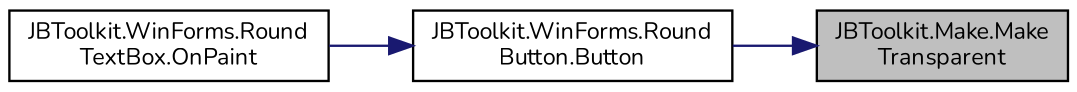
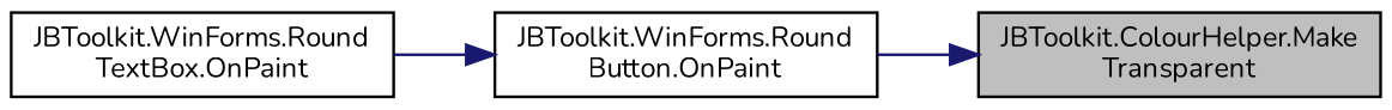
  digraph {
    fontname=Nunito
    rankdir=RL
    node [color=black fillcolor=white fontname=Nunito fontsize=10 shape=record style=filled]
    edge [color=midnightblue dir=back fontname=Nunito fontsize=10 labelfontname=Helvetica labelfontsize=10 style=solid]
-   n1 [fillcolor=grey75 fontcolor=black height=0.2 label="JBToolkit.Make.Make\lTransparent" width=0.4]
-   n2 [height=0.2 label="JBToolkit.WinForms.Round\lButton.Button" width=0.4]
+   n1 [fillcolor=grey75 fontcolor=black height=0.2 label="JBToolkit.ColourHelper.Make\lTransparent" width=0.4]
+   n2 [height=0.2 label="JBToolkit.WinForms.Round\lButton.OnPaint" width=0.4]
    n3 [height=0.2 label="JBToolkit.WinForms.Round\lTextBox.OnPaint" width=0.4]
    n1 -> n2
    n2 -> n3
  }
